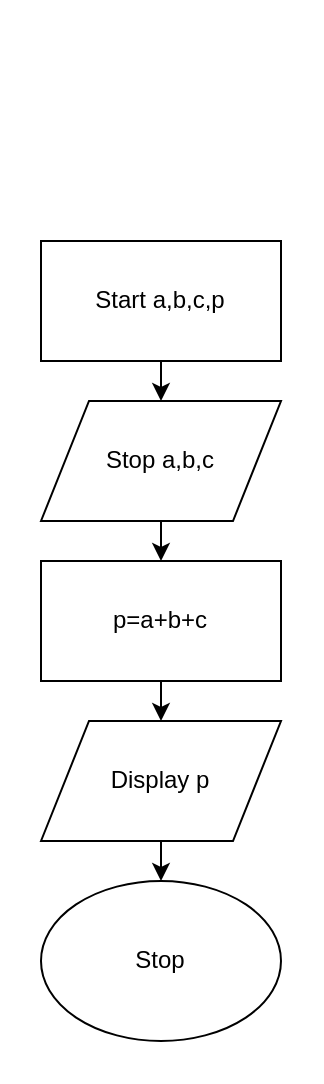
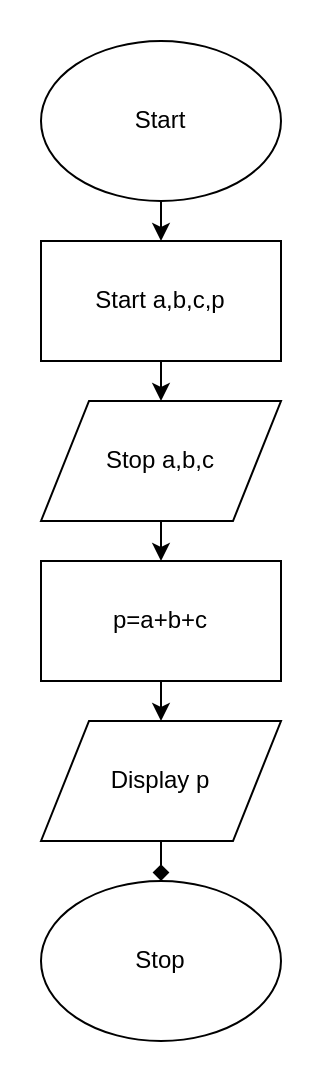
  <mxCell id="0" />
  <mxCell id="1" parent="0" />
+ <mxCell id="2" style="edgeStyle=orthogonalEdgeStyle;rounded=0;orthogonalLoop=1;jettySize=auto;html=1;exitX=0.5;exitY=1;exitDx=0;exitDy=0;entryX=0.5;entryY=0;entryDx=0;entryDy=0;" edge="1" parent="1" source="3" target="5"><mxGeometry relative="1" as="geometry" /></mxCell>
+ <mxCell id="3" value="Start" style="ellipse;whiteSpace=wrap;html=1;" vertex="1" parent="1"><mxGeometry x="20" y="20" width="120" height="80" as="geometry" /></mxCell>
  <mxCell id="4" style="edgeStyle=orthogonalEdgeStyle;rounded=0;orthogonalLoop=1;jettySize=auto;html=1;exitX=0.5;exitY=1;exitDx=0;exitDy=0;entryX=0.5;entryY=0;entryDx=0;entryDy=0;" edge="1" parent="1" source="5" target="7"><mxGeometry relative="1" as="geometry" /></mxCell>
  <mxCell id="5" value="Start a,b,c,p" style="rounded=0;whiteSpace=wrap;html=1;" vertex="1" parent="1"><mxGeometry x="20" y="120" width="120" height="60" as="geometry" /></mxCell>
  <mxCell id="6" style="edgeStyle=orthogonalEdgeStyle;rounded=0;orthogonalLoop=1;jettySize=auto;html=1;exitX=0.5;exitY=1;exitDx=0;exitDy=0;entryX=0.5;entryY=0;entryDx=0;entryDy=0;" edge="1" parent="1" source="7" target="9"><mxGeometry relative="1" as="geometry" /></mxCell>
  <mxCell id="7" value="Stop a,b,c" style="shape=parallelogram;perimeter=parallelogramPerimeter;whiteSpace=wrap;html=1;" vertex="1" parent="1"><mxGeometry x="20" y="200" width="120" height="60" as="geometry" /></mxCell>
  <mxCell id="8" style="edgeStyle=orthogonalEdgeStyle;rounded=0;orthogonalLoop=1;jettySize=auto;html=1;exitX=0.5;exitY=1;exitDx=0;exitDy=0;entryX=0.5;entryY=0;entryDx=0;entryDy=0;" edge="1" parent="1" source="9" target="11"><mxGeometry relative="1" as="geometry" /></mxCell>
  <mxCell id="9" value="p=a+b+c" style="rounded=0;whiteSpace=wrap;html=1;" vertex="1" parent="1"><mxGeometry x="20" y="280" width="120" height="60" as="geometry" /></mxCell>
- <mxCell id="10" style="edgeStyle=orthogonalEdgeStyle;rounded=0;orthogonalLoop=1;jettySize=auto;html=1;exitX=0.5;exitY=1;exitDx=0;exitDy=0;entryX=0.5;entryY=0;entryDx=0;entryDy=0;" edge="1" parent="1" source="11" target="12"><mxGeometry relative="1" as="geometry" /></mxCell>
+ <mxCell id="10" style="edgeStyle=orthogonalEdgeStyle;rounded=0;orthogonalLoop=1;jettySize=auto;html=1;exitX=0.5;exitY=1;exitDx=0;exitDy=0;entryX=0.5;entryY=0;entryDx=0;entryDy=0;endArrow=diamond;" edge="1" parent="1" source="11" target="12"><mxGeometry relative="1" as="geometry" /></mxCell>
  <mxCell id="11" value="Display p" style="shape=parallelogram;perimeter=parallelogramPerimeter;whiteSpace=wrap;html=1;" vertex="1" parent="1"><mxGeometry x="20" y="360" width="120" height="60" as="geometry" /></mxCell>
  <mxCell id="12" value="Stop" style="ellipse;whiteSpace=wrap;html=1;" vertex="1" parent="1"><mxGeometry x="20" y="440" width="120" height="80" as="geometry" /></mxCell>
